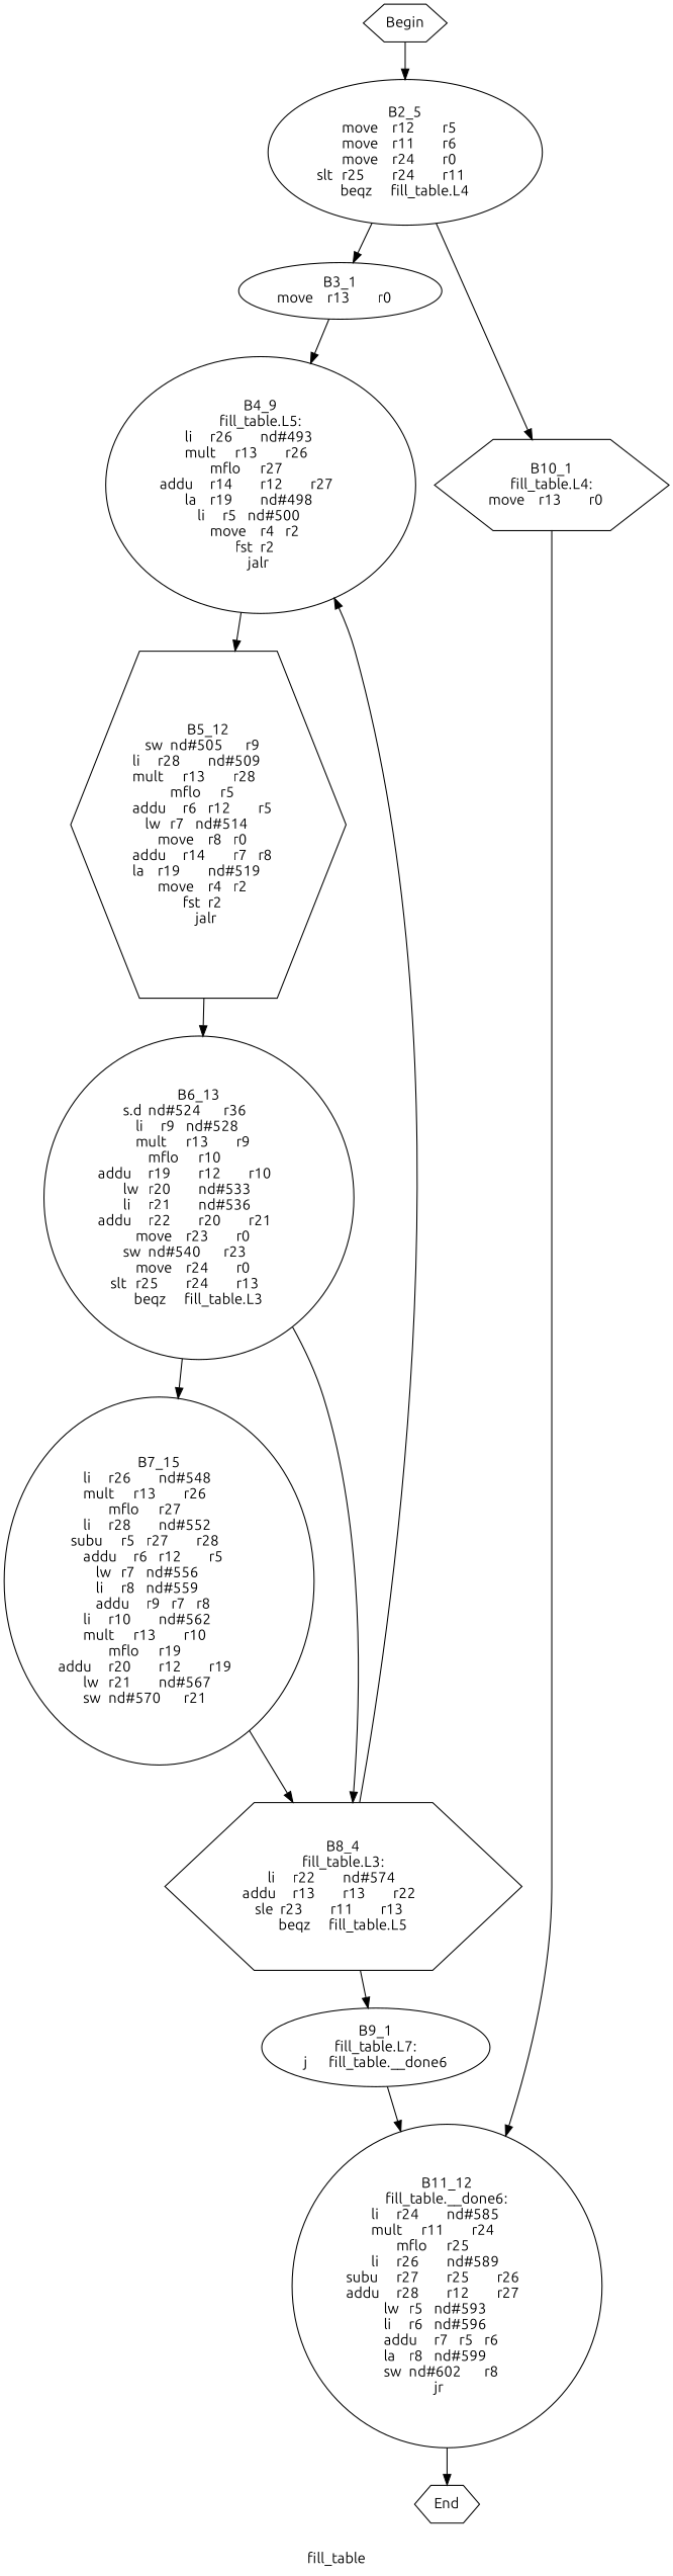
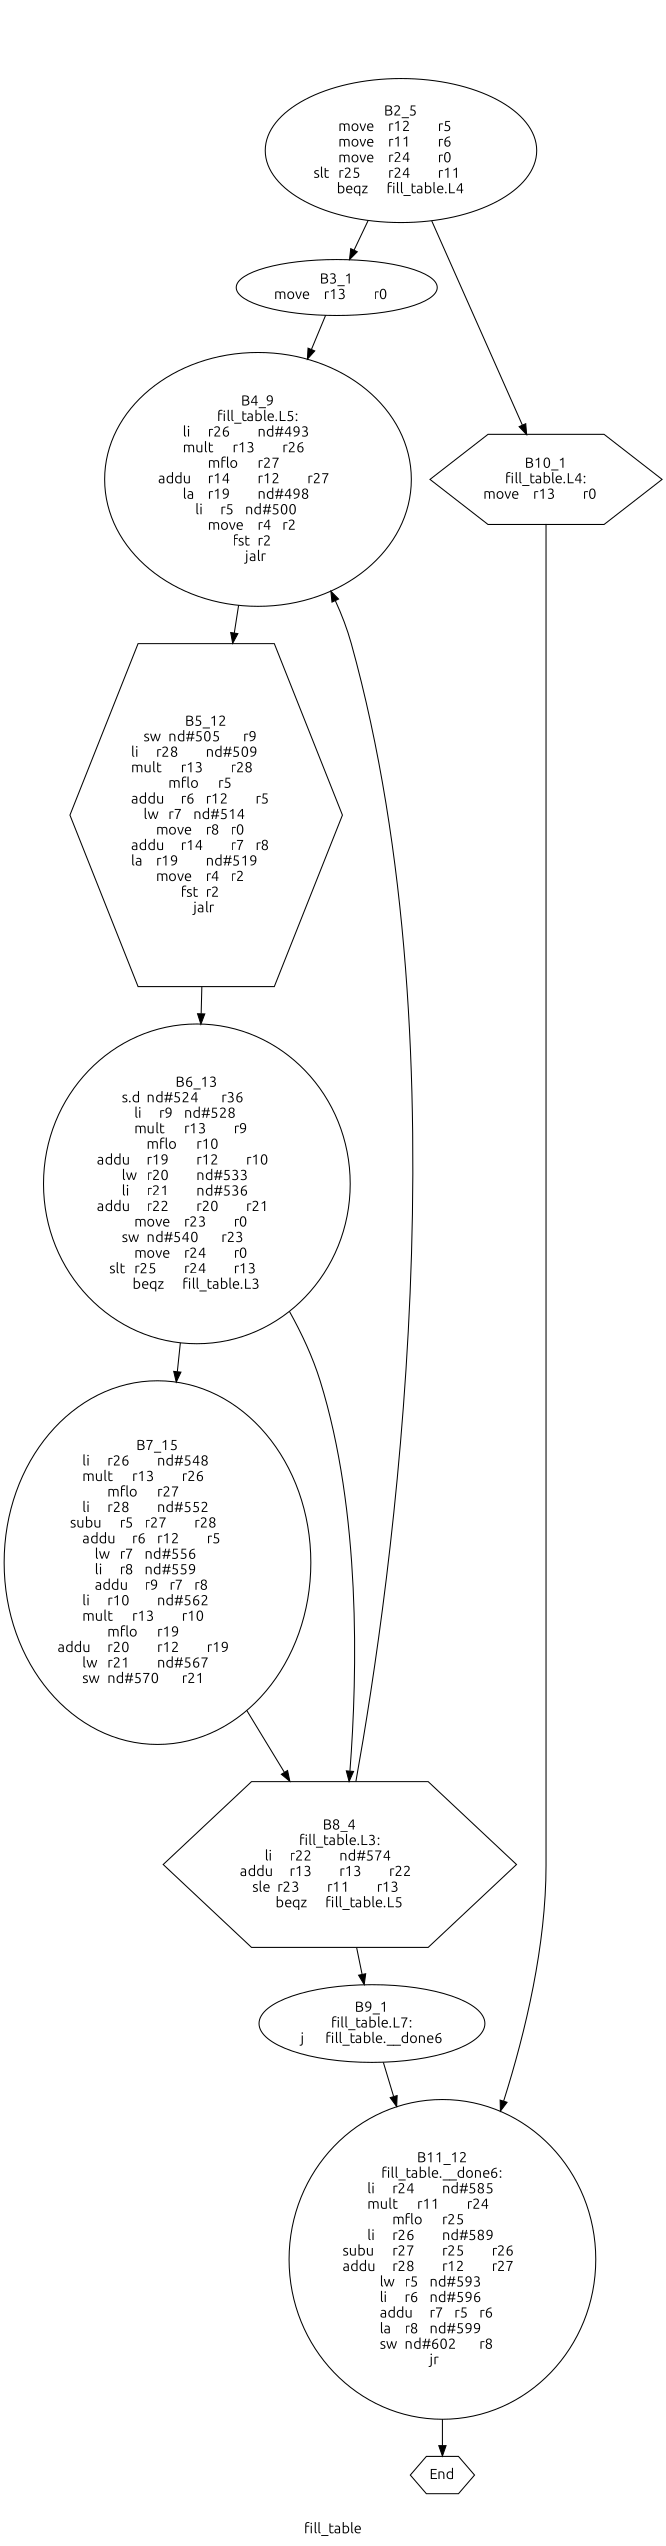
  digraph {
    color=purple
    label=fill_table
    style=dashed
    fontname=Ubuntu
    node [shape=ellipse fontname=Ubuntu]
    edge [fontname=Ubuntu]
-   n1 [label=Begin shape=hexagon]
    n2 [label="B2_5\nmove	r12	r5	\nmove	r11	r6	\nmove	r24	r0	\nslt	r25	r24	r11	\nbeqz	fill_table.L4\n"]
    n3 [label="B3_1\nmove	r13	r0	\n"]
    n4 [label="B10_1\nfill_table.L4:\nmove	r13	r0	\n" shape=hexagon]
    n5 [label=End shape=hexagon]
    n6 [label="B4_9\nfill_table.L5:\nli	r26	nd#493	\nmult	r13	r26	\nmflo	r27	\naddu	r14	r12	r27	\nla	r19	nd#498	\nli	r5	nd#500	\nmove	r4	r2	\nfst	r2	\njalr	\n"]
    n7 [label="B11_12\nfill_table.__done6:\nli	r24	nd#585	\nmult	r11	r24	\nmflo	r25	\nli	r26	nd#589	\nsubu	r27	r25	r26	\naddu	r28	r12	r27	\nlw	r5	nd#593	\nli	r6	nd#596	\naddu	r7	r5	r6	\nla	r8	nd#599	\nsw	nd#602	r8	\njr	\n"]
    n8 [label="B5_12\nsw	nd#505	r9	\nli	r28	nd#509	\nmult	r13	r28	\nmflo	r5	\naddu	r6	r12	r5	\nlw	r7	nd#514	\nmove	r8	r0	\naddu	r14	r7	r8	\nla	r19	nd#519	\nmove	r4	r2	\nfst	r2	\njalr	\n" shape=hexagon]
    n9 [label="B6_13\ns.d	nd#524	r36	\nli	r9	nd#528	\nmult	r13	r9	\nmflo	r10	\naddu	r19	r12	r10	\nlw	r20	nd#533	\nli	r21	nd#536	\naddu	r22	r20	r21	\nmove	r23	r0	\nsw	nd#540	r23	\nmove	r24	r0	\nslt	r25	r24	r13	\nbeqz	fill_table.L3\n"]
    n10 [label="B7_15\nli	r26	nd#548	\nmult	r13	r26	\nmflo	r27	\nli	r28	nd#552	\nsubu	r5	r27	r28	\naddu	r6	r12	r5	\nlw	r7	nd#556	\nli	r8	nd#559	\naddu	r9	r7	r8	\nli	r10	nd#562	\nmult	r13	r10	\nmflo	r19	\naddu	r20	r12	r19	\nlw	r21	nd#567	\nsw	nd#570	r21	\n"]
    n11 [label="B8_4\nfill_table.L3:\nli	r22	nd#574	\naddu	r13	r13	r22	\nsle	r23	r11	r13	\nbeqz	fill_table.L5\n" shape=hexagon]
    n12 [label="B9_1\nfill_table.L7:\nj	fill_table.__done6\n"]
-   n1 -> n2
    n2 -> n3
    n2 -> n4
    n3 -> n6
    n4 -> n7
    n6 -> n8
    n7 -> n5
    n8 -> n9
    n9 -> n10
    n9 -> n11
    n10 -> n11
    n11 -> n6
    n11 -> n12
    n12 -> n7
  }
